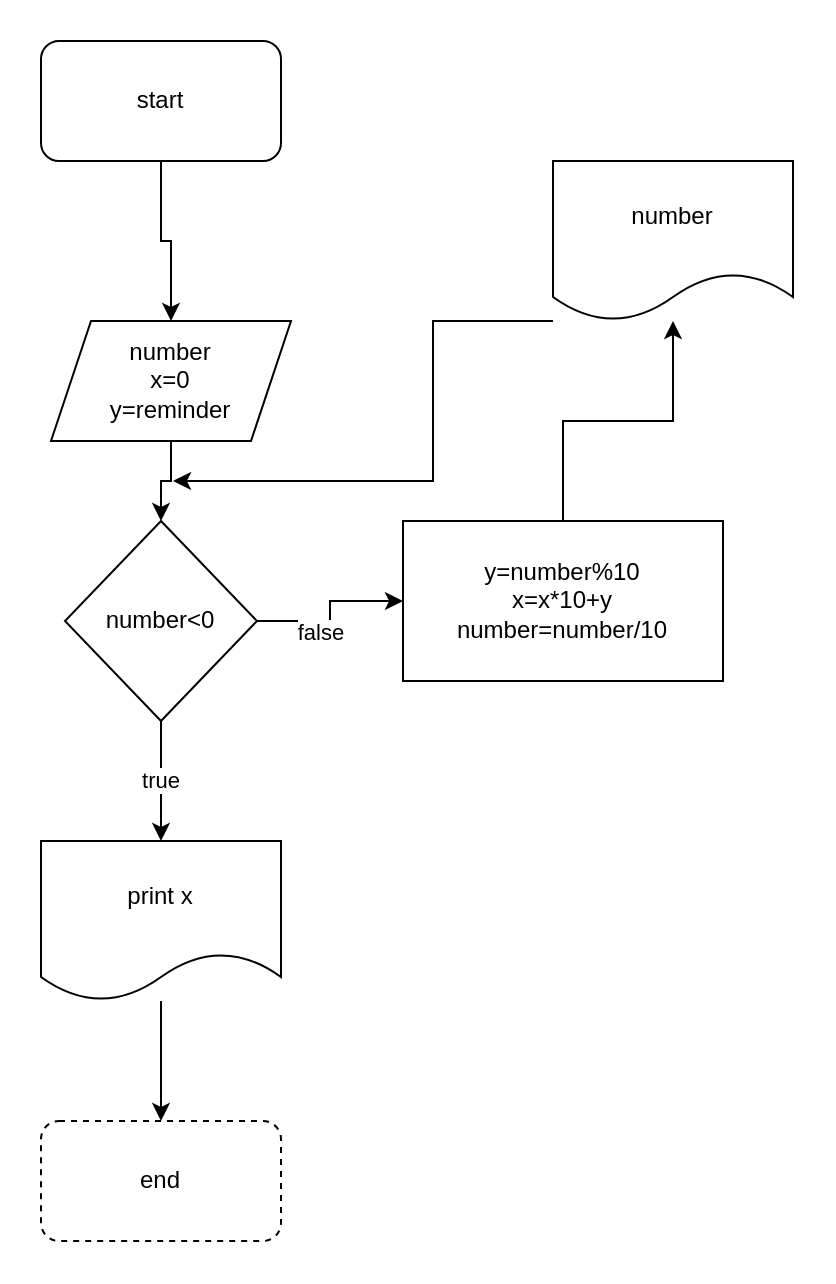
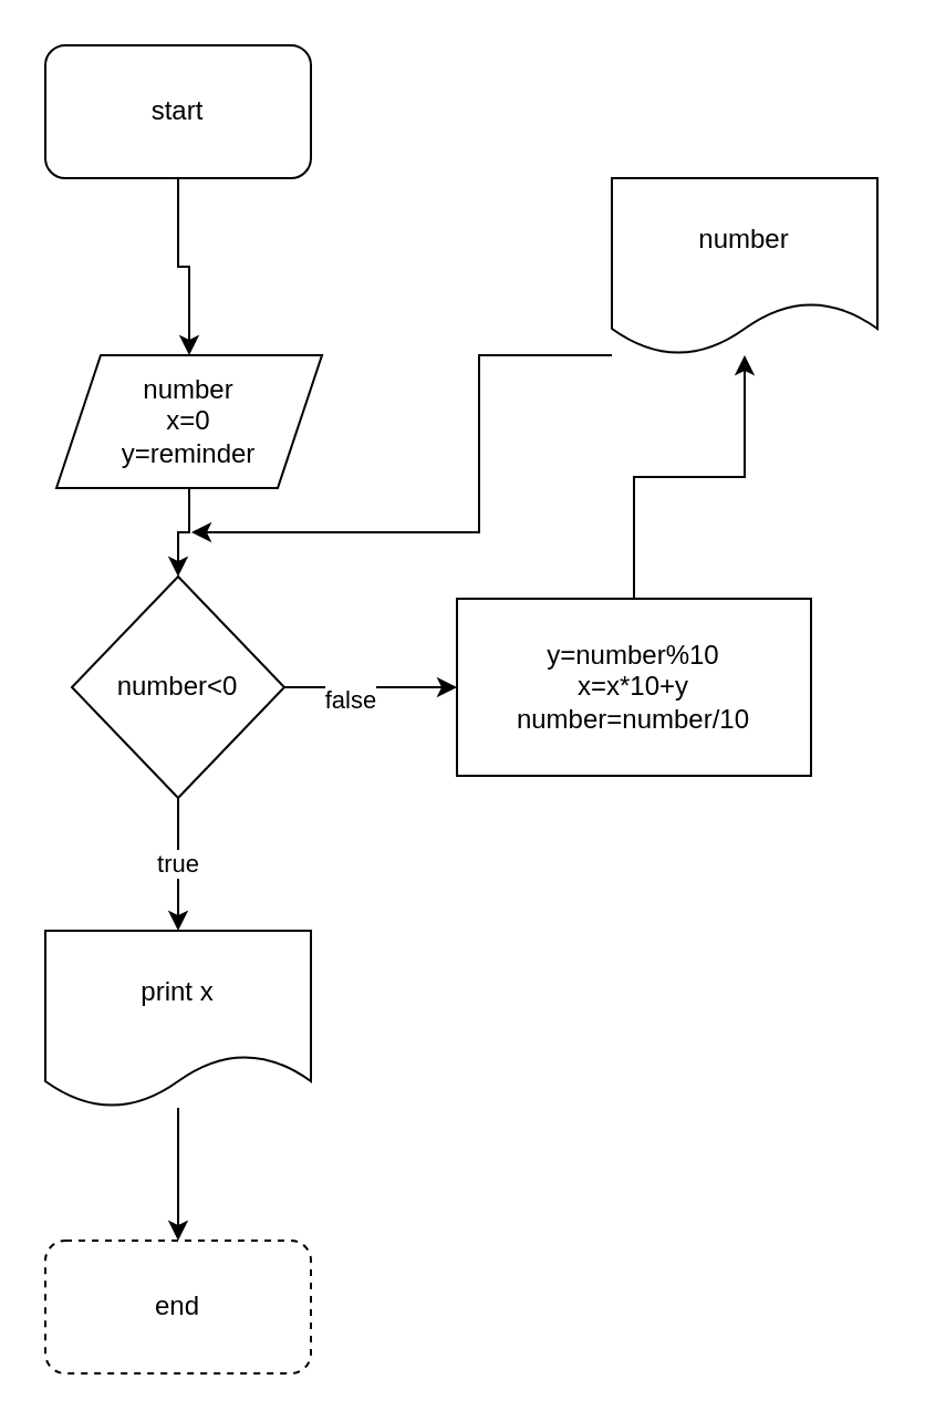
  <mxCell id="0" />
  <mxCell id="1" parent="0" />
  <mxCell id="2" value="" style="edgeStyle=orthogonalEdgeStyle;rounded=0;orthogonalLoop=1;jettySize=auto;html=1;" edge="1" parent="1" source="3" target="5"><mxGeometry relative="1" as="geometry" /></mxCell>
  <mxCell id="3" value="start" style="rounded=1;whiteSpace=wrap;html=1;" vertex="1" parent="1"><mxGeometry x="20" y="20" width="120" height="60" as="geometry" /></mxCell>
  <mxCell id="4" value="" style="edgeStyle=orthogonalEdgeStyle;rounded=0;orthogonalLoop=1;jettySize=auto;html=1;" edge="1" parent="1" source="5" target="9"><mxGeometry relative="1" as="geometry" /></mxCell>
  <mxCell id="5" value="number&lt;br&gt;x=0&lt;br&gt;y=reminder" style="shape=parallelogram;perimeter=parallelogramPerimeter;whiteSpace=wrap;html=1;fixedSize=1;" vertex="1" parent="1"><mxGeometry x="25" y="160" width="120" height="60" as="geometry" /></mxCell>
  <mxCell id="6" value="" style="edgeStyle=orthogonalEdgeStyle;rounded=0;orthogonalLoop=1;jettySize=auto;html=1;" edge="1" parent="1" source="9" target="11"><mxGeometry relative="1" as="geometry" /></mxCell>
  <mxCell id="7" value="false&lt;br&gt;" style="edgeLabel;html=1;align=center;verticalAlign=middle;resizable=0;points=[];" vertex="1" connectable="0" parent="6"><mxGeometry x="-0.262" y="-5" relative="1" as="geometry"><mxPoint as="offset" /></mxGeometry></mxCell>
  <mxCell id="8" value="true" style="edgeStyle=orthogonalEdgeStyle;rounded=0;orthogonalLoop=1;jettySize=auto;html=1;" edge="1" parent="1" source="9" target="15"><mxGeometry relative="1" as="geometry" /></mxCell>
  <mxCell id="9" value="number&amp;lt;0" style="rhombus;whiteSpace=wrap;html=1;" vertex="1" parent="1"><mxGeometry x="32" y="260" width="96" height="100" as="geometry" /></mxCell>
  <mxCell id="10" style="edgeStyle=orthogonalEdgeStyle;rounded=0;orthogonalLoop=1;jettySize=auto;html=1;" edge="1" parent="1" source="11" target="13"><mxGeometry relative="1" as="geometry" /></mxCell>
- <mxCell id="11" value="y=number%10&lt;br&gt;x=x*10+y&lt;br&gt;number=number/10" style="whiteSpace=wrap;html=1;" vertex="1" parent="1"><mxGeometry x="201" y="260" width="160" height="80" as="geometry" /></mxCell>
+ <mxCell id="11" value="y=number%10&lt;br&gt;x=x*10+y&lt;br&gt;number=number/10" style="whiteSpace=wrap;html=1;" vertex="1" parent="1"><mxGeometry x="206" y="270" width="160" height="80" as="geometry" /></mxCell>
  <mxCell id="12" style="edgeStyle=orthogonalEdgeStyle;rounded=0;orthogonalLoop=1;jettySize=auto;html=1;" edge="1" parent="1" source="13"><mxGeometry relative="1" as="geometry"><mxPoint x="86" y="240" as="targetPoint" /><Array as="points"><mxPoint x="216" y="160" /><mxPoint x="216" y="240" /></Array></mxGeometry></mxCell>
  <mxCell id="13" value="number&lt;br&gt;" style="shape=document;whiteSpace=wrap;html=1;boundedLbl=1;" vertex="1" parent="1"><mxGeometry x="276" y="80" width="120" height="80" as="geometry" /></mxCell>
  <mxCell id="14" value="" style="edgeStyle=orthogonalEdgeStyle;rounded=0;orthogonalLoop=1;jettySize=auto;html=1;" edge="1" parent="1" source="15" target="16"><mxGeometry relative="1" as="geometry" /></mxCell>
  <mxCell id="15" value="print x" style="shape=document;whiteSpace=wrap;html=1;boundedLbl=1;" vertex="1" parent="1"><mxGeometry x="20" y="420" width="120" height="80" as="geometry" /></mxCell>
  <mxCell id="16" value="end&lt;br&gt;" style="rounded=1;whiteSpace=wrap;html=1;dashed=1;" vertex="1" parent="1"><mxGeometry x="20" y="560" width="120" height="60" as="geometry" /></mxCell>
